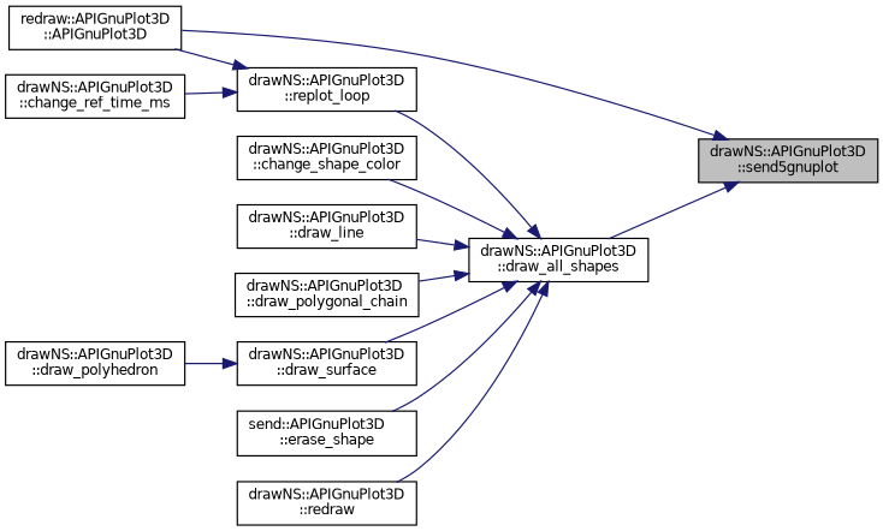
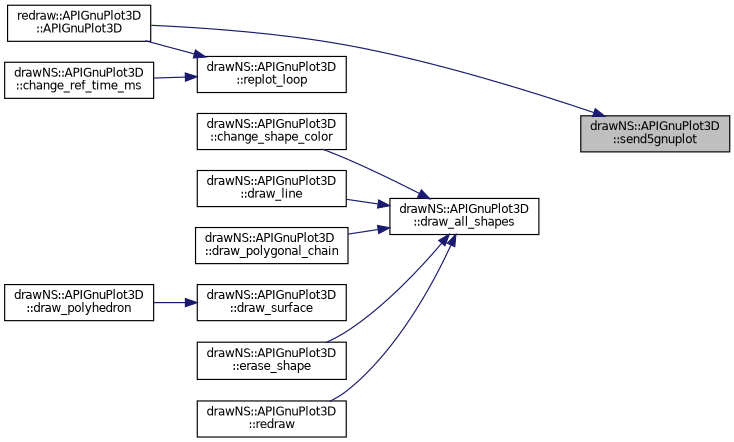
  digraph {
    rankdir=RL
    node [color=black fillcolor=white fontname=Helvetica fontsize=10 shape=record style=filled]
    edge [color=midnightblue dir=back fontname=Helvetica fontsize=10 labelfontname=Helvetica labelfontsize=10 style=solid]
    n1 [fillcolor=grey75 fontcolor=black height=0.2 label="drawNS::APIGnuPlot3D\l::send5gnuplot" width=0.4]
    n2 [height=0.2 label="redraw::APIGnuPlot3D\l::APIGnuPlot3D" width=0.4]
    n3 [height=0.2 label="drawNS::APIGnuPlot3D\l::draw_all_shapes" width=0.4]
    n4 [height=0.2 label="drawNS::APIGnuPlot3D\l::change_shape_color" width=0.4]
    n5 [height=0.2 label="drawNS::APIGnuPlot3D\l::draw_line" width=0.4]
    n6 [height=0.2 label="drawNS::APIGnuPlot3D\l::draw_polygonal_chain" width=0.4]
    n7 [height=0.2 label="drawNS::APIGnuPlot3D\l::draw_surface" width=0.4]
-   n8 [height=0.2 label="send::APIGnuPlot3D\l::erase_shape" width=0.4]
+   n8 [height=0.2 label="drawNS::APIGnuPlot3D\l::erase_shape" width=0.4]
    n9 [height=0.2 label="drawNS::APIGnuPlot3D\l::redraw" width=0.4]
    n10 [height=0.2 label="drawNS::APIGnuPlot3D\l::replot_loop" width=0.4]
    n11 [height=0.2 label="drawNS::APIGnuPlot3D\l::draw_polyhedron" width=0.4]
    n12 [height=0.2 label="drawNS::APIGnuPlot3D\l::change_ref_time_ms" width=0.4]
    n1 -> n2
-   n1 -> n3
    n3 -> n4
    n3 -> n5
    n3 -> n6
-   n3 -> n7
    n3 -> n8
    n3 -> n9
-   n3 -> n10
    n7 -> n11
    n10 -> n2
    n10 -> n12
  }
